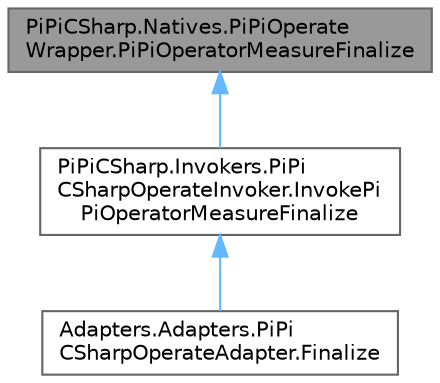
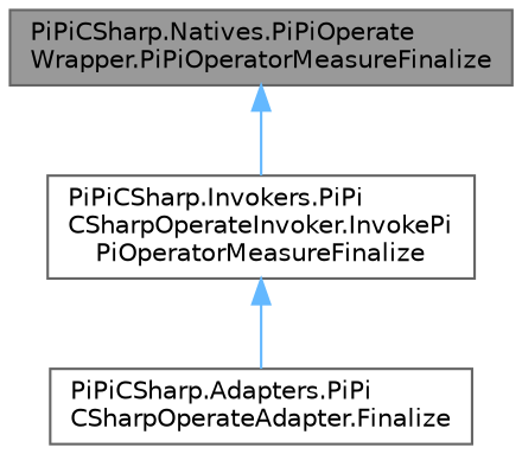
  digraph {
    rankdir=TB
    node [color=grey40 fillcolor=white fontname=Helvetica fontsize=10 shape=box style=filled]
    edge [color=steelblue1 dir=back fontname=Helvetica fontsize=10 labelfontname=Helvetica labelfontsize=10 style=solid]
    n1 [color=gray40 fillcolor=grey60 fontcolor=black height=0.2 label="PiPiCSharp.Natives.PiPiOperate\lWrapper.PiPiOperatorMeasureFinalize" width=0.4]
    n2 [height=0.2 label="PiPiCSharp.Invokers.PiPi\lCSharpOperateInvoker.InvokePi\lPiOperatorMeasureFinalize" width=0.4]
-   n3 [height=0.2 label="Adapters.Adapters.PiPi\lCSharpOperateAdapter.Finalize" width=0.4]
+   n3 [height=0.2 label="PiPiCSharp.Adapters.PiPi\lCSharpOperateAdapter.Finalize" width=0.4]
    n1 -> n2
    n2 -> n3
  }
